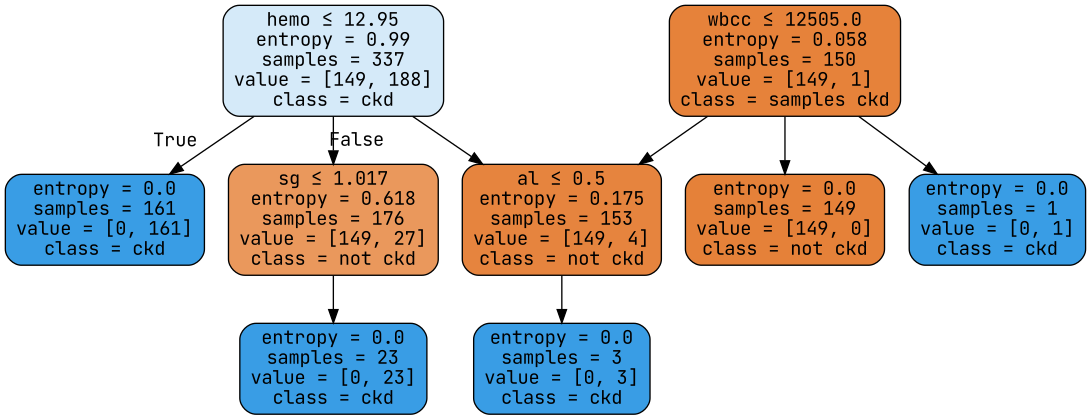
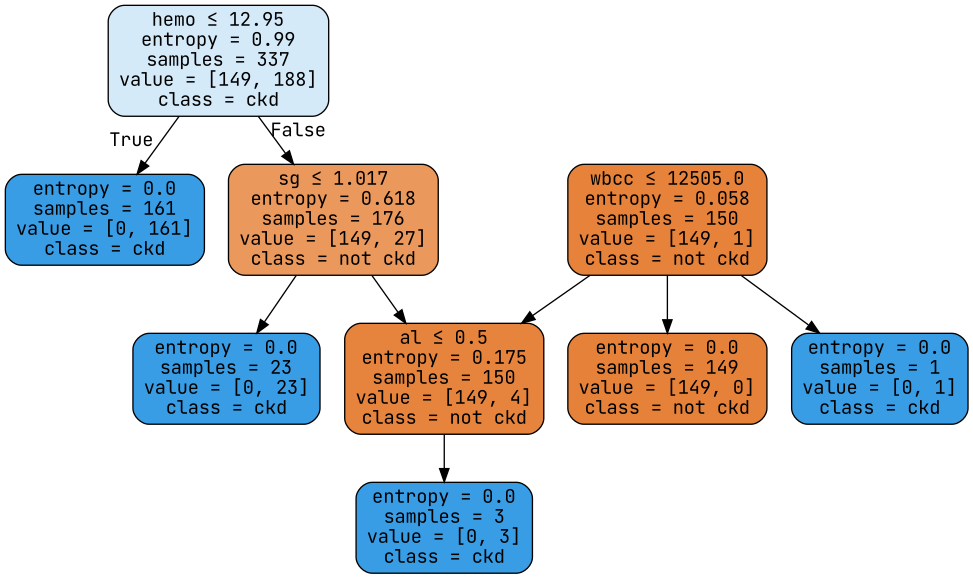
  digraph {
    fontname="JetBrains Mono"
    node [color=black fillcolor="#399de5ff" fontname="JetBrains Mono" shape=box style="filled, rounded"]
    edge [fontname="JetBrains Mono"]
    n1 [fillcolor="#399de535" label=<hemo &le; 12.95<br/>entropy = 0.99<br/>samples = 337<br/>value = [149, 188]<br/>class = ckd>]
    n2 [label=<entropy = 0.0<br/>samples = 161<br/>value = [0, 161]<br/>class = ckd>]
    n3 [fillcolor="#e58139d1" label=<sg &le; 1.017<br/>entropy = 0.618<br/>samples = 176<br/>value = [149, 27]<br/>class = not ckd>]
    n4 [label=<entropy = 0.0<br/>samples = 23<br/>value = [0, 23]<br/>class = ckd>]
-   n5 [fillcolor="#e58139f8" label=<al &le; 0.5<br/>entropy = 0.175<br/>samples = 153<br/>value = [149, 4]<br/>class = not ckd>]
+   n5 [fillcolor="#e58139f8" label=<al &le; 0.5<br/>entropy = 0.175<br/>samples = 150<br/>value = [149, 4]<br/>class = not ckd>]
    n6 [label=<entropy = 0.0<br/>samples = 3<br/>value = [0, 3]<br/>class = ckd>]
-   n7 [fillcolor="#e58139fd" label=<wbcc &le; 12505.0<br/>entropy = 0.058<br/>samples = 150<br/>value = [149, 1]<br/>class = samples ckd>]
+   n7 [fillcolor="#e58139fd" label=<wbcc &le; 12505.0<br/>entropy = 0.058<br/>samples = 150<br/>value = [149, 1]<br/>class = not ckd>]
    n8 [fillcolor="#e58139ff" label=<entropy = 0.0<br/>samples = 149<br/>value = [149, 0]<br/>class = not ckd>]
    n9 [label=<entropy = 0.0<br/>samples = 1<br/>value = [0, 1]<br/>class = ckd>]
    n1 -> n2 [headlabel=True labelangle=45 labeldistance=2.5]
    n1 -> n3 [headlabel=False labelangle=-45 labeldistance=2.5]
    n3 -> n4
-   n1 -> n5
+   n3 -> n5
    n5 -> n6
    n7 -> n5
    n7 -> n8
    n7 -> n9
  }
